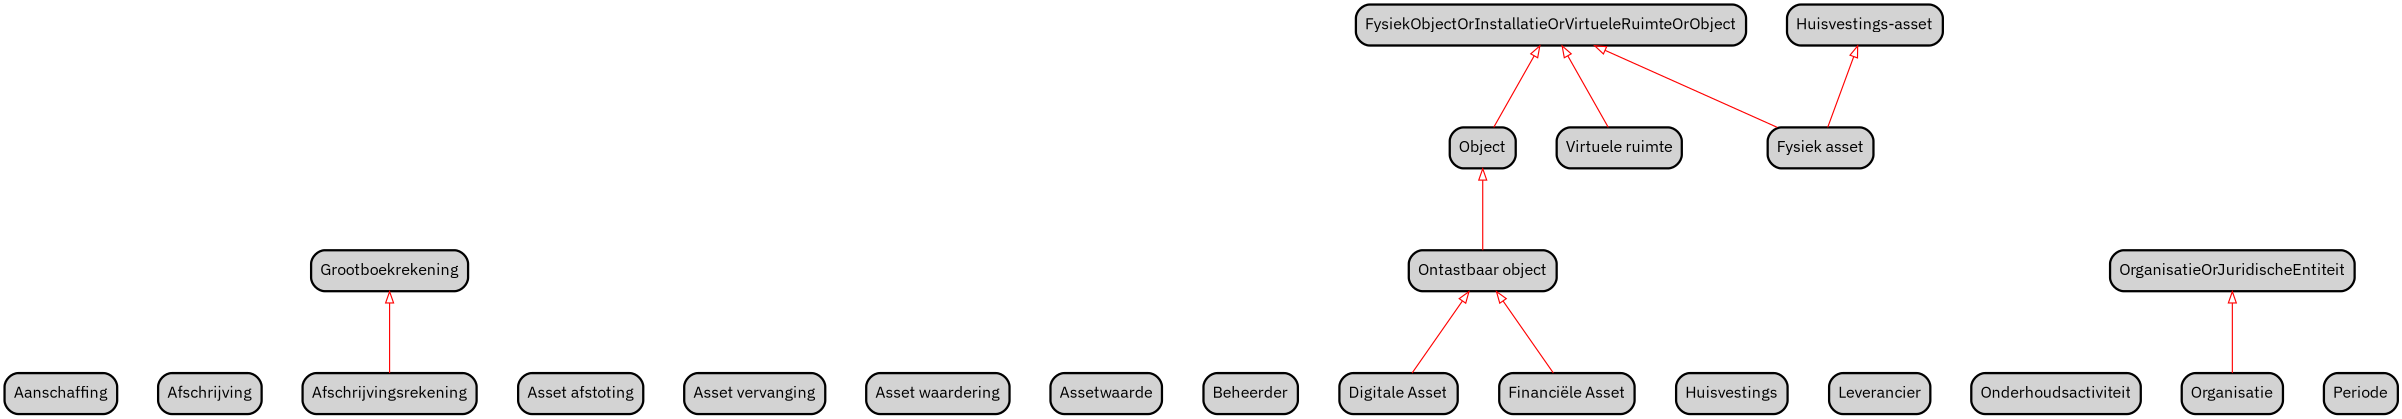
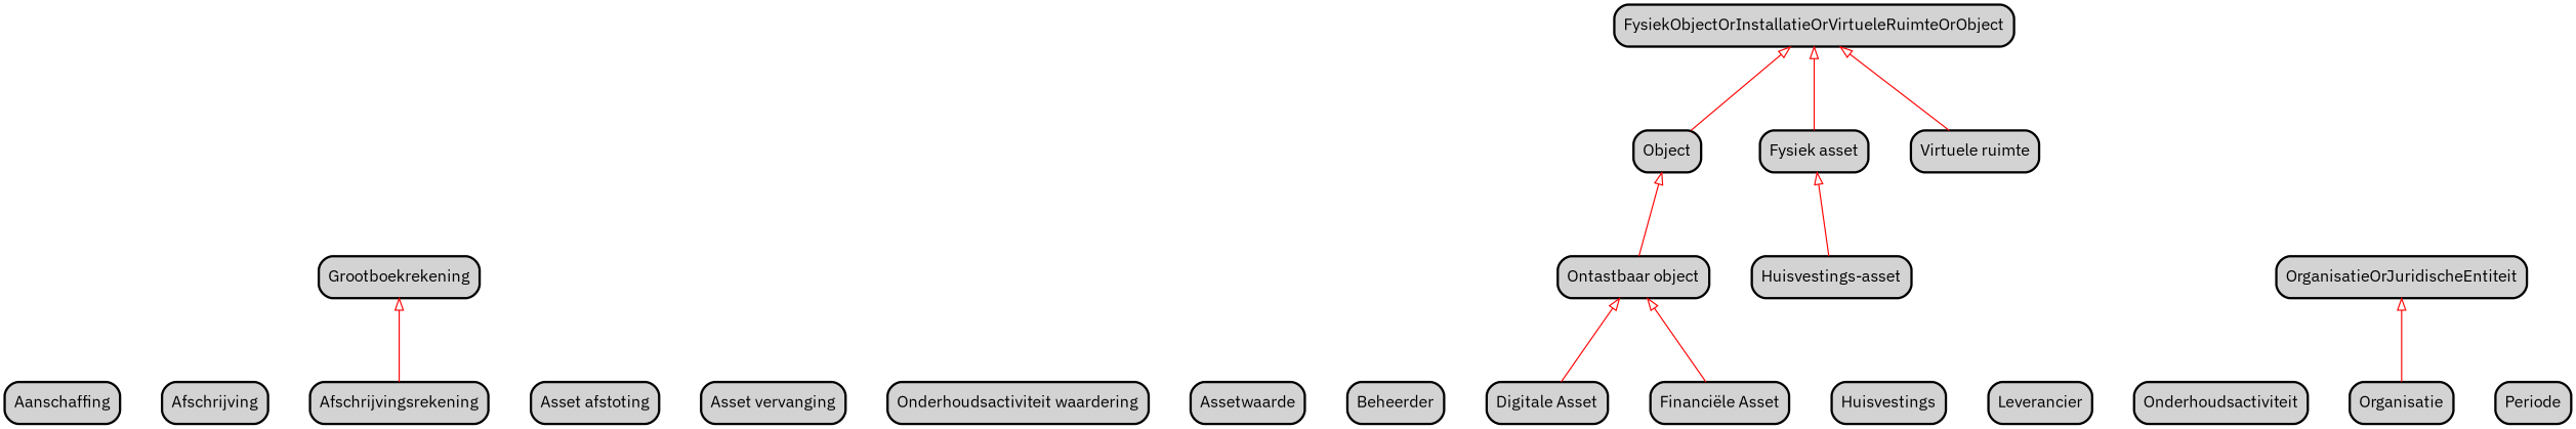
  digraph {
    bgcolor=white
    fontname="IBM Plex Sans"
    nodesep=0.5
    rank=same
    rankdir=BT
    ranksep=1
    remincross=true
    node [bgcolor=lightgray fontname="IBM Plex Sans" shape=box style="rounded,filled,bold"]
    edge [arrowhead=onormal color=red fontname="IBM Plex Sans"]
    n1 [label=Aanschaffing]
    n2 [label=Afschrijving]
    n3 [label=Afschrijvingsrekening]
    n4 [label=Grootboekrekening]
    n5 [label="Asset afstoting"]
    n6 [label="Asset vervanging"]
-   n7 [label="Asset waardering"]
+   n7 [label="Onderhoudsactiviteit waardering"]
    n8 [label=Assetwaarde]
    n9 [label=Beheerder]
    n10 [label="Digitale Asset"]
    n11 [label="Ontastbaar object"]
    n12 [label=Object]
    n13 [label=FysiekObjectOrInstallatieOrVirtueleRuimteOrObject]
    n14 [label="Financiële Asset"]
    n15 [label="Fysiek asset"]
    n16 [label=Huisvestings]
    n17 [label="Huisvestings-asset"]
    n18 [label="Virtuele ruimte"]
    n19 [label=Leverancier]
    n20 [label=Onderhoudsactiviteit]
    n21 [label=Organisatie]
    n22 [label=OrganisatieOrJuridischeEntiteit]
    n23 [label=Periode]
    n3 -> n4
    n10 -> n11
    n11 -> n12
    n12 -> n13
    n14 -> n11
    n15 -> n13
-   n15 -> n17
+   n17 -> n15
    n18 -> n13
    n21 -> n22
  }
